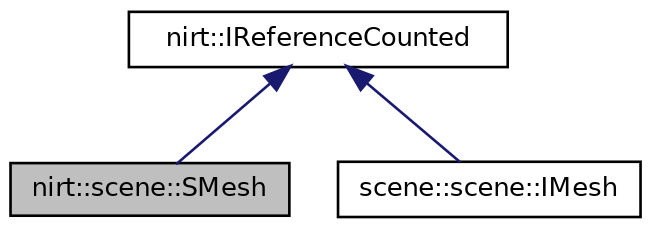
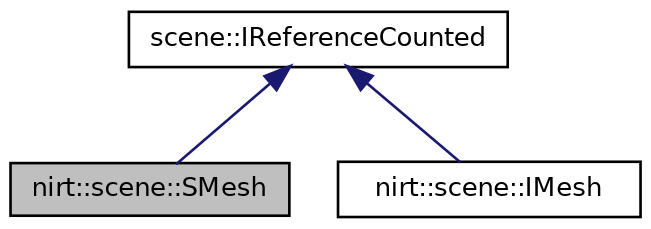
  digraph {
    node [color=black fillcolor=white fontname=Helvetica fontsize=10 shape=record style=filled]
    edge [color=midnightblue dir=back fontname=Helvetica fontsize=10 labelfontname=Helvetica labelfontsize=10 style=solid]
    n1 [fillcolor=grey75 fontcolor=black height=0.2 label="nirt::scene::SMesh" width=0.4]
-   n2 [height=0.2 label="scene::scene::IMesh" width=0.4]
-   n3 [height=0.2 label="nirt::IReferenceCounted" width=0.4]
+   n2 [height=0.2 label="nirt::scene::IMesh" width=0.4]
+   n3 [height=0.2 label="scene::IReferenceCounted" width=0.4]
    n3 -> n1
    n3 -> n2
  }
